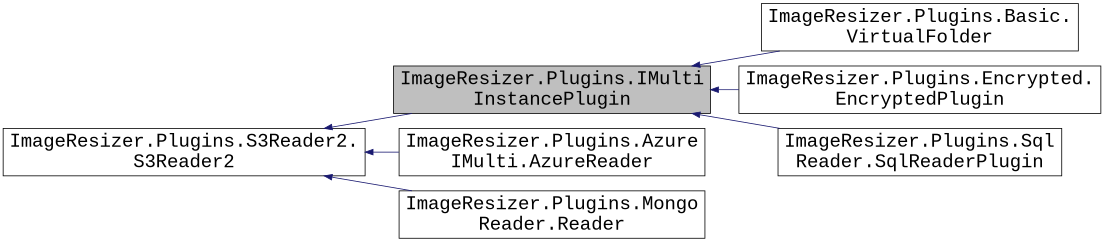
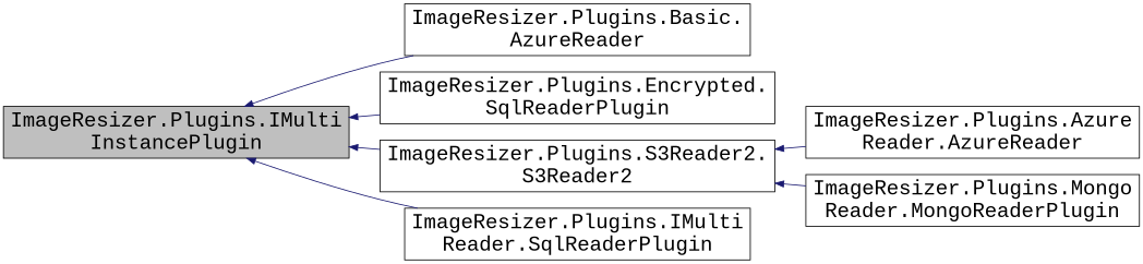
  digraph {
    fontname="Liberation Mono"
    rankdir=LR
    node [color=black fillcolor=white fontname="Liberation Mono" fontsize=24 shape=record style=filled]
    edge [color=midnightblue dir=back fontname="Liberation Mono" fontsize=24 labelfontname=Helvetica labelfontsize=24 style=solid]
    n1 [fillcolor=grey75 fontcolor=black height=0.2 label="ImageResizer.Plugins.IMulti\lInstancePlugin" width=0.4]
-   n2 [height=0.2 label="ImageResizer.Plugins.Basic.\lVirtualFolder" width=0.4]
-   n3 [height=0.2 label="ImageResizer.Plugins.Encrypted.\lEncryptedPlugin" width=0.4]
+   n2 [height=0.2 label="ImageResizer.Plugins.Basic.\lAzureReader" width=0.4]
+   n3 [height=0.2 label="ImageResizer.Plugins.Encrypted.\lSqlReaderPlugin" width=0.4]
    n4 [height=0.2 label="ImageResizer.Plugins.S3Reader2.\lS3Reader2" width=0.4]
-   n5 [height=0.2 label="ImageResizer.Plugins.Sql\lReader.SqlReaderPlugin" width=0.4]
-   n6 [height=0.2 label="ImageResizer.Plugins.Azure\lIMulti.AzureReader" width=0.4]
-   n7 [height=0.2 label="ImageResizer.Plugins.Mongo\lReader.Reader" width=0.4]
+   n5 [height=0.2 label="ImageResizer.Plugins.IMulti\lReader.SqlReaderPlugin" width=0.4]
+   n6 [height=0.2 label="ImageResizer.Plugins.Azure\lReader.AzureReader" width=0.4]
+   n7 [height=0.2 label="ImageResizer.Plugins.Mongo\lReader.MongoReaderPlugin" width=0.4]
    n1 -> n2
    n1 -> n3
-   n4 -> n1
+   n1 -> n4
    n1 -> n5
    n4 -> n6
    n4 -> n7
  }
